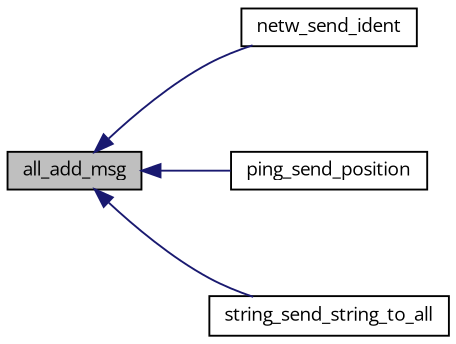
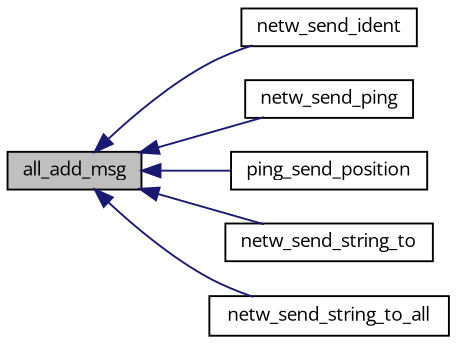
  digraph {
    fontname="Open Sans"
    rankdir=LR
    node [color=black fillcolor=white fontname="Open Sans" fontsize=10 shape=record style=filled]
    edge [color=midnightblue dir=back fontname="Open Sans" fontsize=10 labelfontname=Helvetica labelfontsize=10 style=solid]
    n1 [fillcolor=grey75 fontcolor=black height=0.2 label=all_add_msg width=0.4]
    n2 [height=0.2 label=netw_send_ident width=0.4]
+   n3 [height=0.2 label=netw_send_ping width=0.4]
    n4 [height=0.2 label=ping_send_position width=0.4]
-   n6 [height=0.2 label=string_send_string_to_all width=0.4]
+   n5 [height=0.2 label=netw_send_string_to width=0.4]
+   n6 [height=0.2 label=netw_send_string_to_all width=0.4]
    n1 -> n2
+   n1 -> n3
    n1 -> n4
+   n1 -> n5
    n1 -> n6
  }
